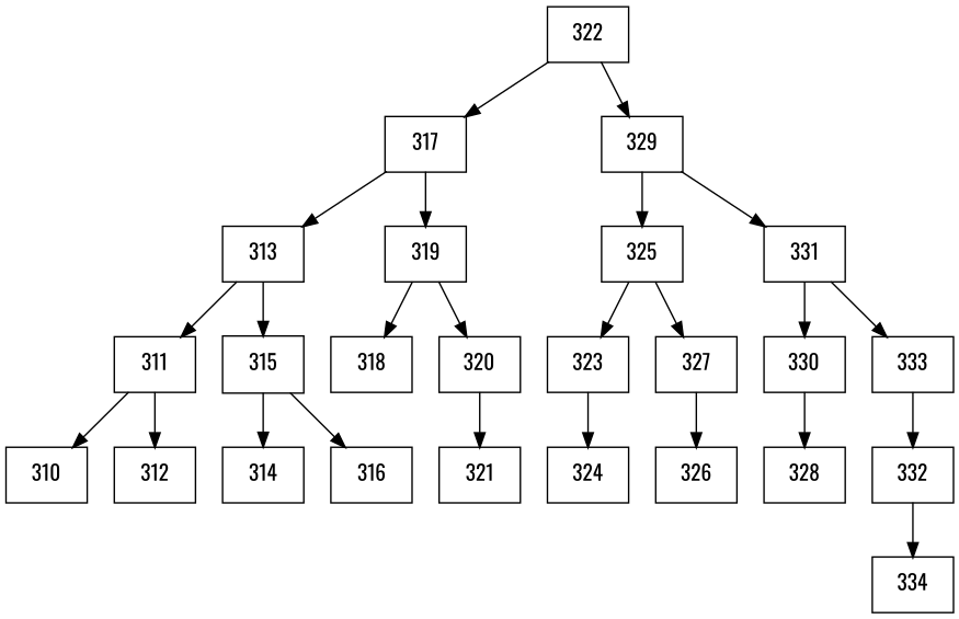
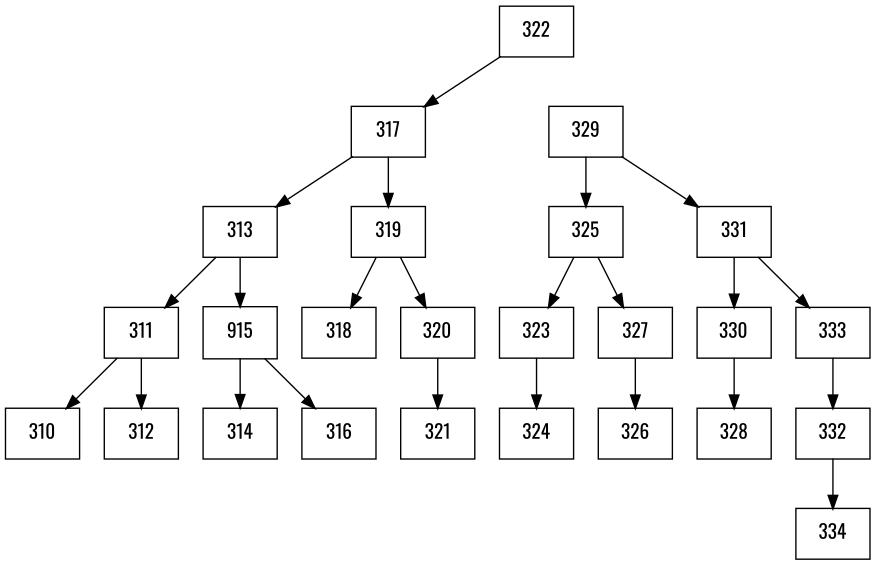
  digraph {
    concentrate=true
    fontname=Oswald
    rankdir=UD
    node [fontname=Oswald shape=record]
    edge [fontname=Oswald]
    n1 [label=322]
    n2 [label=317]
    n3 [label=329]
    n4 [label=313]
    n5 [label=319]
    n6 [label=325]
    n7 [label=331]
    n8 [label=311]
-   n9 [label=315]
+   n9 [label=915]
    n10 [label=318]
    n11 [label=320]
    n12 [label=310]
    n13 [label=312]
    n14 [label=314]
    n15 [label=316]
    n16 [label=321]
    n17 [label=323]
    n18 [label=327]
    n19 [label=330]
    n20 [label=333]
    n21 [label=324]
    n22 [label=326]
    n23 [label=328]
    n24 [label=332]
    n25 [label=334]
    n1 -> n2
-   n1 -> n3
    n2 -> n4
    n2 -> n5
    n3 -> n6
    n3 -> n7
    n4 -> n8
    n4 -> n9
    n5 -> n10
    n5 -> n11
    n6 -> n17
    n6 -> n18
    n7 -> n19
    n7 -> n20
    n8 -> n12
    n8 -> n13
    n9 -> n14
    n9 -> n15
    n11 -> n16
    n17 -> n21
    n18 -> n22
    n19 -> n23
    n20 -> n24
    n24 -> n25
  }
